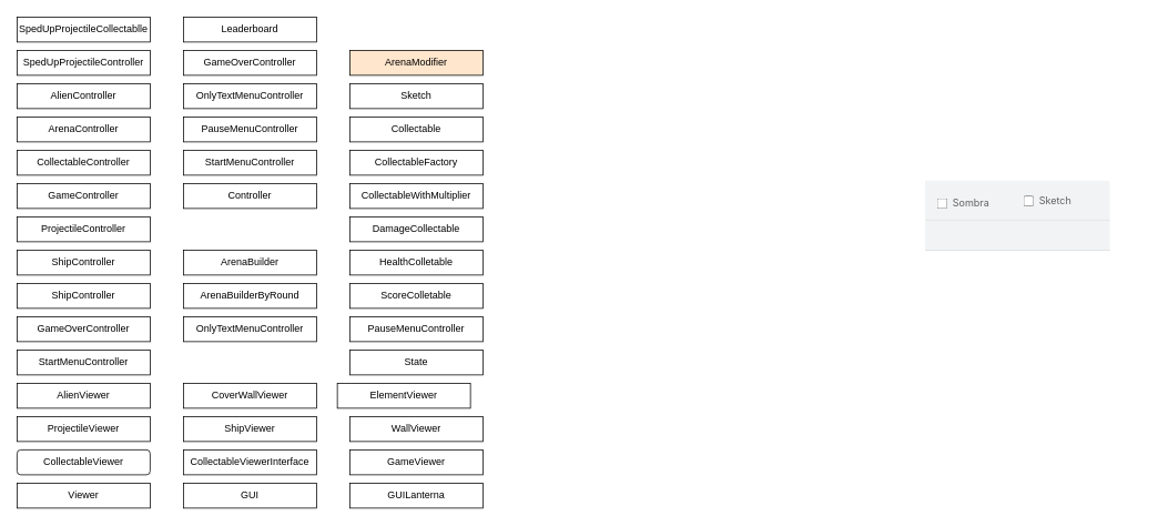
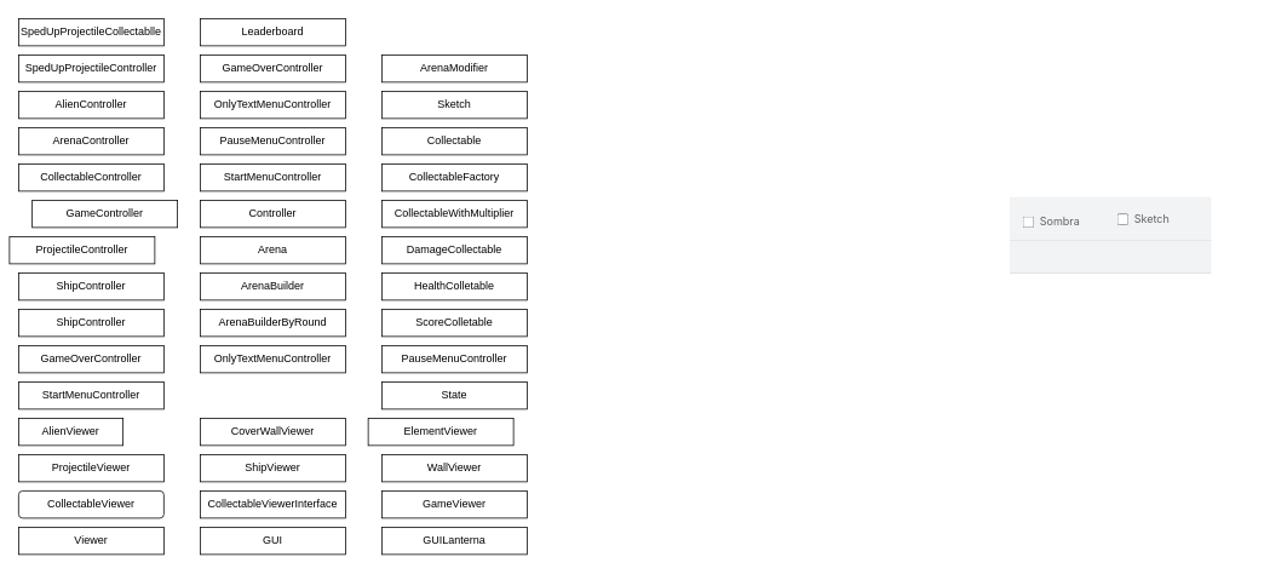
  <mxCell id="0" />
  <mxCell id="1" parent="0" />
  <mxCell id="2" style="edgeStyle=orthogonalEdgeStyle;rounded=0;orthogonalLoop=1;jettySize=auto;html=1;exitX=0.5;exitY=1;exitDx=0;exitDy=0;" edge="1" parent="1"><mxGeometry relative="1" as="geometry"><mxPoint x="100" y="130" as="sourcePoint" /><mxPoint x="100" y="130" as="targetPoint" /></mxGeometry></mxCell>
  <mxCell id="3" value="ArenaController" style="rounded=0;whiteSpace=wrap;html=1;" vertex="1" parent="1"><mxGeometry x="20" y="140" width="160" height="30" as="geometry" /></mxCell>
  <mxCell id="4" value="CollectableController" style="rounded=0;whiteSpace=wrap;html=1;" vertex="1" parent="1"><mxGeometry x="20" y="180" width="160" height="30" as="geometry" /></mxCell>
- <mxCell id="5" value="GameController" style="rounded=0;whiteSpace=wrap;html=1;" vertex="1" parent="1"><mxGeometry x="20" y="220" width="160" height="30" as="geometry" /></mxCell>
- <mxCell id="6" value="ProjectileController" style="rounded=0;whiteSpace=wrap;html=1;" vertex="1" parent="1"><mxGeometry x="20" y="260" width="160" height="30" as="geometry" /></mxCell>
+ <mxCell id="5" value="GameController" style="rounded=0;whiteSpace=wrap;html=1;" vertex="1" parent="1"><mxGeometry x="35" y="220" width="160" height="30" as="geometry" /></mxCell>
+ <mxCell id="6" value="ProjectileController" style="rounded=0;whiteSpace=wrap;html=1;" vertex="1" parent="1"><mxGeometry x="10" y="260" width="160" height="30" as="geometry" /></mxCell>
  <mxCell id="7" value="ShipController" style="rounded=0;whiteSpace=wrap;html=1;" vertex="1" parent="1"><mxGeometry x="20" y="300" width="160" height="30" as="geometry" /></mxCell>
  <mxCell id="8" value="ShipController" style="rounded=0;whiteSpace=wrap;html=1;" vertex="1" parent="1"><mxGeometry x="20" y="340" width="160" height="30" as="geometry" /></mxCell>
  <mxCell id="9" style="edgeStyle=orthogonalEdgeStyle;rounded=0;orthogonalLoop=1;jettySize=auto;html=1;exitX=0.5;exitY=1;exitDx=0;exitDy=0;" edge="1" parent="1" source="8" target="8"><mxGeometry relative="1" as="geometry" /></mxCell>
  <mxCell id="10" value="SpedUpProjectileController" style="rounded=0;whiteSpace=wrap;html=1;" vertex="1" parent="1"><mxGeometry x="20" y="60" width="160" height="30" as="geometry" /></mxCell>
  <mxCell id="11" value="GameOverController" style="rounded=0;whiteSpace=wrap;html=1;" vertex="1" parent="1"><mxGeometry x="220" y="60" width="160" height="30" as="geometry" /></mxCell>
  <mxCell id="12" value="OnlyTextMenuController" style="rounded=0;whiteSpace=wrap;html=1;" vertex="1" parent="1"><mxGeometry x="220" y="100" width="160" height="30" as="geometry" /></mxCell>
  <mxCell id="13" value="PauseMenuController" style="rounded=0;whiteSpace=wrap;html=1;" vertex="1" parent="1"><mxGeometry x="220" y="140" width="160" height="30" as="geometry" /></mxCell>
  <mxCell id="14" value="StartMenuController" style="rounded=0;whiteSpace=wrap;html=1;" vertex="1" parent="1"><mxGeometry x="220" y="180" width="160" height="30" as="geometry" /></mxCell>
  <mxCell id="15" value="Controller" style="rounded=0;whiteSpace=wrap;html=1;" vertex="1" parent="1"><mxGeometry x="220" y="220" width="160" height="30" as="geometry" /></mxCell>
+ <mxCell id="16" value="Arena" style="rounded=0;whiteSpace=wrap;html=1;" vertex="1" parent="1"><mxGeometry x="220" y="260" width="160" height="30" as="geometry" /></mxCell>
  <mxCell id="17" value="ArenaBuilder" style="rounded=0;whiteSpace=wrap;html=1;" vertex="1" parent="1"><mxGeometry x="220" y="300" width="160" height="30" as="geometry" /></mxCell>
  <mxCell id="18" value="ArenaBuilderByRound" style="rounded=0;whiteSpace=wrap;html=1;" vertex="1" parent="1"><mxGeometry x="220" y="340" width="160" height="30" as="geometry" /></mxCell>
- <mxCell id="19" value="ArenaModifier" style="rounded=0;whiteSpace=wrap;html=1;fillColor=#ffe6cc;" vertex="1" parent="1"><mxGeometry x="420" y="60" width="160" height="30" as="geometry" /></mxCell>
+ <mxCell id="19" value="ArenaModifier" style="rounded=0;whiteSpace=wrap;html=1;" vertex="1" parent="1"><mxGeometry x="420" y="60" width="160" height="30" as="geometry" /></mxCell>
  <mxCell id="20" value="Sketch" style="rounded=0;whiteSpace=wrap;html=1;" vertex="1" parent="1"><mxGeometry x="420" y="100" width="160" height="30" as="geometry" /></mxCell>
  <mxCell id="21" value="Collectable" style="rounded=0;whiteSpace=wrap;html=1;" vertex="1" parent="1"><mxGeometry x="420" y="140" width="160" height="30" as="geometry" /></mxCell>
  <mxCell id="22" value="CollectableFactory" style="rounded=0;whiteSpace=wrap;html=1;" vertex="1" parent="1"><mxGeometry x="420" y="180" width="160" height="30" as="geometry" /></mxCell>
  <mxCell id="23" value="CollectableWithMultiplier" style="rounded=0;whiteSpace=wrap;html=1;" vertex="1" parent="1"><mxGeometry x="420" y="220" width="160" height="30" as="geometry" /></mxCell>
  <mxCell id="24" value="DamageCollectable" style="rounded=0;whiteSpace=wrap;html=1;" vertex="1" parent="1"><mxGeometry x="420" y="260" width="160" height="30" as="geometry" /></mxCell>
  <mxCell id="25" value="HealthColletable" style="rounded=0;whiteSpace=wrap;html=1;" vertex="1" parent="1"><mxGeometry x="420" y="300" width="160" height="30" as="geometry" /></mxCell>
  <mxCell id="26" value="ScoreColletable" style="rounded=0;whiteSpace=wrap;html=1;" vertex="1" parent="1"><mxGeometry x="420" y="340" width="160" height="30" as="geometry" /></mxCell>
  <mxCell id="27" value="SpedUpProjectileCollectablle" style="rounded=0;whiteSpace=wrap;html=1;" vertex="1" parent="1"><mxGeometry x="20" y="20" width="160" height="30" as="geometry" /></mxCell>
  <mxCell id="28" value="GameOverController" style="rounded=0;whiteSpace=wrap;html=1;" vertex="1" parent="1"><mxGeometry x="20" y="380" width="160" height="30" as="geometry" /></mxCell>
  <mxCell id="29" value="OnlyTextMenuController" style="rounded=0;whiteSpace=wrap;html=1;" vertex="1" parent="1"><mxGeometry x="220" y="380" width="160" height="30" as="geometry" /></mxCell>
  <mxCell id="30" value="PauseMenuController" style="rounded=0;whiteSpace=wrap;html=1;" vertex="1" parent="1"><mxGeometry x="420" y="380" width="160" height="30" as="geometry" /></mxCell>
  <mxCell id="31" value="StartMenuController" style="rounded=0;whiteSpace=wrap;html=1;" vertex="1" parent="1"><mxGeometry x="20" y="420" width="160" height="30" as="geometry" /></mxCell>
  <mxCell id="32" value="&lt;div style=&quot;border-color: rgb(218, 220, 224); border-bottom-width: 1px; border-bottom-style: solid; color: rgb(97, 97, 97); font-family: -apple-system, BlinkMacSystemFont, &amp;quot;Segoe UI Variable&amp;quot;, &amp;quot;Segoe UI&amp;quot;, system-ui, ui-sans-serif, Helvetica, Arial, sans-serif, &amp;quot;Apple Color Emoji&amp;quot;, &amp;quot;Segoe UI Emoji&amp;quot;; font-size: 12px; font-style: normal; font-variant-ligatures: normal; font-variant-caps: normal; font-weight: 400; letter-spacing: normal; orphans: 2; text-align: left; text-indent: 0px; text-transform: none; widows: 2; word-spacing: 0px; -webkit-text-stroke-width: 0px; white-space: nowrap; background-color: rgb(241, 243, 244); text-decoration-thickness: initial; text-decoration-style: initial; text-decoration-color: initial; padding: 12px 0px 8px 14px;&quot; class=&quot;geFormatSection&quot;&gt;&lt;div style=&quot;border-color: var(--border-color); display: inline-flex; align-items: center; padding: 3px 0px; height: 18px; width: 100px; max-width: 100px; margin-right: 4px;&quot;&gt;&lt;br class=&quot;Apple-interchange-newline&quot;&gt;&lt;input style=&quot;border: 1px solid rgb(216, 216, 216); font-size: inherit; border-radius: 4px; margin: 1px 6px 0px 0px; vertical-align: top;&quot; type=&quot;checkbox&quot;&gt;&lt;div style=&quot;border-color: var(--border-color); display: inline-block; white-space: nowrap; text-overflow: ellipsis; overflow: hidden; max-width: 160px; user-select: none;&quot;&gt;Sombra&lt;/div&gt;&lt;/div&gt;&lt;div style=&quot;border-color: var(--border-color); display: inline-flex; align-items: center; padding: 3px 0px; height: 18px; width: 104px; max-width: 104px;&quot;&gt;&lt;input style=&quot;border: 1px solid rgb(216, 216, 216); font-size: inherit; border-radius: 4px; margin: 1px 6px 0px 0px; vertical-align: top;&quot; type=&quot;checkbox&quot;&gt;&lt;div style=&quot;border-color: var(--border-color); display: inline-block; white-space: nowrap; text-overflow: ellipsis; overflow: hidden; max-width: 160px; user-select: none;&quot;&gt;Sketch&lt;/div&gt;&lt;/div&gt;&lt;/div&gt;&lt;div style=&quot;border-color: rgb(218, 220, 224); border-bottom-width: 1px; border-bottom-style: solid; color: rgb(97, 97, 97); font-family: -apple-system, BlinkMacSystemFont, &amp;quot;Segoe UI Variable&amp;quot;, &amp;quot;Segoe UI&amp;quot;, system-ui, ui-sans-serif, Helvetica, Arial, sans-serif, &amp;quot;Apple Color Emoji&amp;quot;, &amp;quot;Segoe UI Emoji&amp;quot;; font-size: 12px; font-style: normal; font-variant-ligatures: normal; font-variant-caps: normal; font-weight: 400; letter-spacing: normal; orphans: 2; text-align: left; text-indent: 0px; text-transform: none; widows: 2; word-spacing: 0px; -webkit-text-stroke-width: 0px; white-space: nowrap; background-color: rgb(241, 243, 244); text-decoration-thickness: initial; text-decoration-style: initial; text-decoration-color: initial; padding: 12px 0px 8px 14px;&quot; class=&quot;geFormatSection&quot;&gt;&lt;br class=&quot;Apple-interchange-newline&quot;&gt;&lt;/div&gt;" style="text;whiteSpace=wrap;html=1;" vertex="1" parent="1"><mxGeometry x="1110" y="210" width="260" height="110" as="geometry" /></mxCell>
  <mxCell id="33" value="State" style="rounded=0;whiteSpace=wrap;html=1;" vertex="1" parent="1"><mxGeometry x="420" y="420" width="160" height="30" as="geometry" /></mxCell>
  <mxCell id="34" value="Leaderboard" style="rounded=0;whiteSpace=wrap;html=1;" vertex="1" parent="1"><mxGeometry x="220" y="20" width="160" height="30" as="geometry" /></mxCell>
  <mxCell id="35" value="AlienController" style="rounded=0;whiteSpace=wrap;html=1;" vertex="1" parent="1"><mxGeometry x="20" y="100" width="160" height="30" as="geometry" /></mxCell>
- <mxCell id="36" value="AlienViewer" style="rounded=0;whiteSpace=wrap;html=1;" vertex="1" parent="1"><mxGeometry x="20" y="460" width="160" height="30" as="geometry" /></mxCell>
+ <mxCell id="36" value="AlienViewer" style="rounded=0;whiteSpace=wrap;html=1;" vertex="1" parent="1"><mxGeometry x="20" y="460" width="115" height="30" as="geometry" /></mxCell>
  <mxCell id="37" value="CoverWallViewer" style="rounded=0;whiteSpace=wrap;html=1;" vertex="1" parent="1"><mxGeometry x="220" y="460" width="160" height="30" as="geometry" /></mxCell>
  <mxCell id="38" value="ElementViewer" style="rounded=0;whiteSpace=wrap;html=1;" vertex="1" parent="1"><mxGeometry x="405" y="460" width="160" height="30" as="geometry" /></mxCell>
  <mxCell id="39" value="ProjectileViewer" style="rounded=0;whiteSpace=wrap;html=1;" vertex="1" parent="1"><mxGeometry x="20" y="500" width="160" height="30" as="geometry" /></mxCell>
  <mxCell id="40" value="ShipViewer" style="rounded=0;whiteSpace=wrap;html=1;" vertex="1" parent="1"><mxGeometry x="220" y="500" width="160" height="30" as="geometry" /></mxCell>
  <mxCell id="41" value="WallViewer" style="rounded=0;whiteSpace=wrap;html=1;" vertex="1" parent="1"><mxGeometry x="420" y="500" width="160" height="30" as="geometry" /></mxCell>
  <mxCell id="42" value="CollectableViewer" style="whiteSpace=wrap;html=1;rounded=1;" vertex="1" parent="1"><mxGeometry x="20" y="540" width="160" height="30" as="geometry" /></mxCell>
  <mxCell id="43" value="CollectableViewerInterface" style="rounded=0;whiteSpace=wrap;html=1;" vertex="1" parent="1"><mxGeometry x="220" y="540" width="160" height="30" as="geometry" /></mxCell>
  <mxCell id="44" value="GameViewer" style="rounded=0;whiteSpace=wrap;html=1;" vertex="1" parent="1"><mxGeometry x="420" y="540" width="160" height="30" as="geometry" /></mxCell>
  <mxCell id="45" value="Viewer" style="rounded=0;whiteSpace=wrap;html=1;" vertex="1" parent="1"><mxGeometry x="20" y="580" width="160" height="30" as="geometry" /></mxCell>
  <mxCell id="46" value="GUI" style="rounded=0;whiteSpace=wrap;html=1;" vertex="1" parent="1"><mxGeometry x="220" y="580" width="160" height="30" as="geometry" /></mxCell>
  <mxCell id="47" value="GUILanterna" style="rounded=0;whiteSpace=wrap;html=1;" vertex="1" parent="1"><mxGeometry x="420" y="580" width="160" height="30" as="geometry" /></mxCell>
